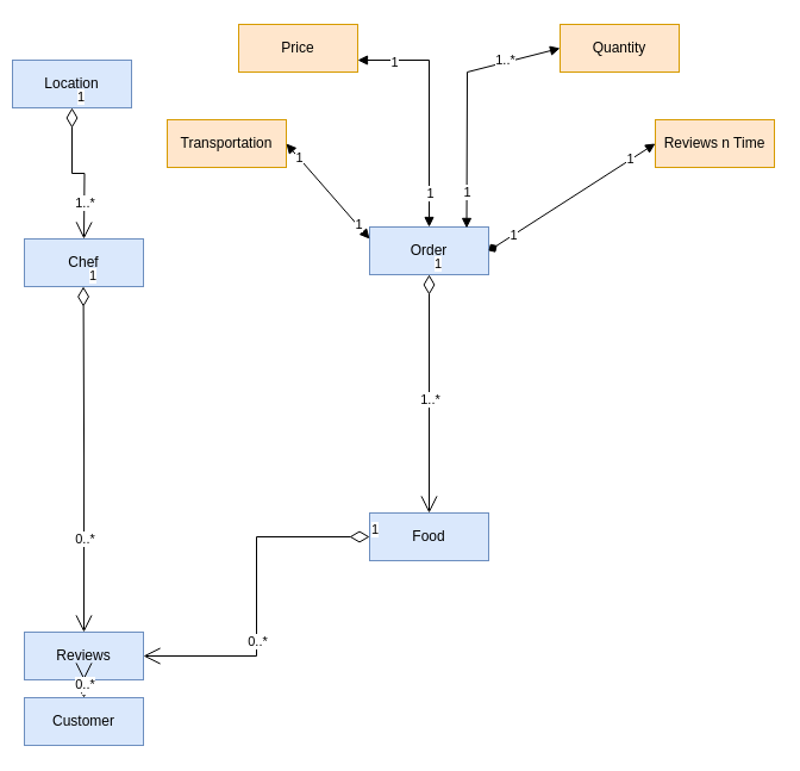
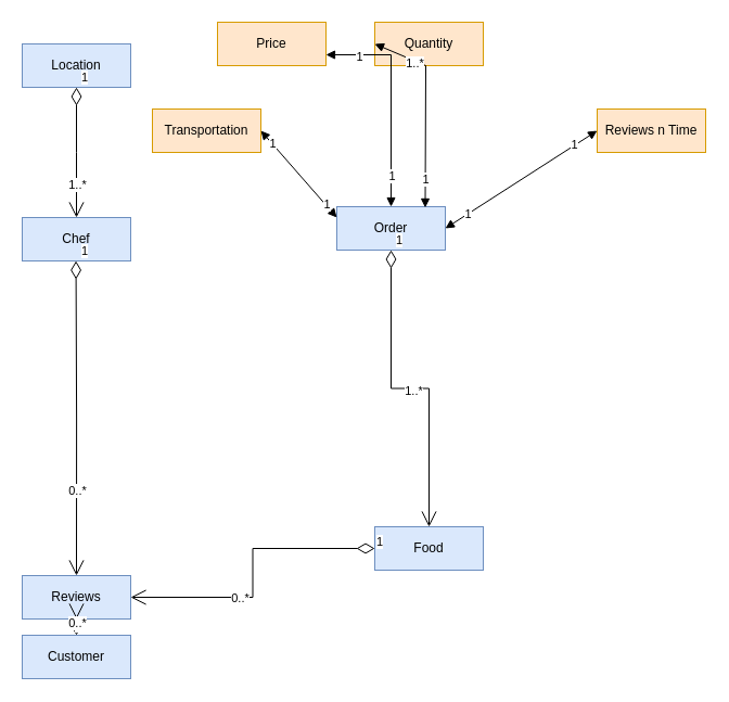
  <mxCell id="0" />
  <mxCell id="1" parent="0" />
  <mxCell id="2" value="Order" style="whiteSpace=wrap;html=1;align=center;fillColor=#dae8fc;strokeColor=#6c8ebf;" vertex="1" parent="1"><mxGeometry x="310" y="190" width="100" height="40" as="geometry" /></mxCell>
  <mxCell id="3" value="Customer" style="whiteSpace=wrap;html=1;align=center;fillColor=#dae8fc;strokeColor=#6c8ebf;" vertex="1" parent="1"><mxGeometry x="20" y="585" width="100" height="40" as="geometry" /></mxCell>
  <mxCell id="4" value="Chef" style="whiteSpace=wrap;html=1;align=center;fillColor=#dae8fc;strokeColor=#6c8ebf;" vertex="1" parent="1"><mxGeometry x="20" y="200" width="100" height="40" as="geometry" /></mxCell>
  <mxCell id="5" value="Transportation" style="whiteSpace=wrap;html=1;align=center;fillColor=#ffe6cc;strokeColor=#d79b00;" vertex="1" parent="1"><mxGeometry x="140" y="100" width="100" height="40" as="geometry" /></mxCell>
- <mxCell id="6" value="Location" style="whiteSpace=wrap;html=1;align=center;fillColor=#dae8fc;strokeColor=#6c8ebf;" vertex="1" parent="1"><mxGeometry x="10" y="50" width="100" height="40" as="geometry" /></mxCell>
+ <mxCell id="6" value="Location" style="whiteSpace=wrap;html=1;align=center;fillColor=#dae8fc;strokeColor=#6c8ebf;" vertex="1" parent="1"><mxGeometry x="20" y="40" width="100" height="40" as="geometry" /></mxCell>
  <mxCell id="7" value="Reviews n Time" style="whiteSpace=wrap;html=1;align=center;fillColor=#ffe6cc;strokeColor=#d79b00;" vertex="1" parent="1"><mxGeometry x="550" y="100" width="100" height="40" as="geometry" /></mxCell>
  <mxCell id="8" value="Reviews" style="whiteSpace=wrap;html=1;align=center;fillColor=#dae8fc;strokeColor=#6c8ebf;" vertex="1" parent="1"><mxGeometry x="20" y="530" width="100" height="40" as="geometry" /></mxCell>
- <mxCell id="9" value="Quantity" style="whiteSpace=wrap;html=1;align=center;fillColor=#ffe6cc;strokeColor=#d79b00;" vertex="1" parent="1"><mxGeometry x="470" y="20" width="100" height="40" as="geometry" /></mxCell>
+ <mxCell id="9" value="Quantity" style="whiteSpace=wrap;html=1;align=center;fillColor=#ffe6cc;strokeColor=#d79b00;" vertex="1" parent="1"><mxGeometry x="345" y="20" width="100" height="40" as="geometry" /></mxCell>
  <mxCell id="10" value="Price" style="whiteSpace=wrap;html=1;align=center;fillColor=#ffe6cc;strokeColor=#d79b00;" vertex="1" parent="1"><mxGeometry x="200" y="20" width="100" height="40" as="geometry" /></mxCell>
  <mxCell id="11" value="" style="endArrow=block;startArrow=block;endFill=1;startFill=1;html=1;rounded=0;exitX=1;exitY=0.75;exitDx=0;exitDy=0;entryX=0.5;entryY=0;entryDx=0;entryDy=0;" edge="1" parent="1" source="10" target="2"><mxGeometry width="160" relative="1" as="geometry"><mxPoint x="420" y="10" as="sourcePoint" /><mxPoint x="580" y="10" as="targetPoint" /><Array as="points"><mxPoint x="360" y="50" /></Array></mxGeometry></mxCell>
  <mxCell id="12" value="1" style="edgeLabel;html=1;align=center;verticalAlign=middle;resizable=0;points=[];" vertex="1" connectable="0" parent="11"><mxGeometry x="0.71" relative="1" as="geometry"><mxPoint as="offset" /></mxGeometry></mxCell>
  <mxCell id="13" value="1" style="edgeLabel;html=1;align=center;verticalAlign=middle;resizable=0;points=[];" vertex="1" connectable="0" parent="11"><mxGeometry x="-0.7" y="-1" relative="1" as="geometry"><mxPoint as="offset" /></mxGeometry></mxCell>
  <mxCell id="14" value="" style="endArrow=block;startArrow=block;endFill=1;startFill=1;html=1;rounded=0;exitX=0;exitY=0.5;exitDx=0;exitDy=0;entryX=0.815;entryY=0.023;entryDx=0;entryDy=0;entryPerimeter=0;" edge="1" parent="1" source="9" target="2"><mxGeometry width="160" relative="1" as="geometry"><mxPoint x="310" y="60" as="sourcePoint" /><mxPoint x="370" y="200" as="targetPoint" /><Array as="points"><mxPoint x="392" y="60" /></Array></mxGeometry></mxCell>
  <mxCell id="15" value="1" style="edgeLabel;html=1;align=center;verticalAlign=middle;resizable=0;points=[];" vertex="1" connectable="0" parent="14"><mxGeometry x="0.71" relative="1" as="geometry"><mxPoint as="offset" /></mxGeometry></mxCell>
  <mxCell id="16" value="1..*" style="edgeLabel;html=1;align=center;verticalAlign=middle;resizable=0;points=[];" vertex="1" connectable="0" parent="14"><mxGeometry x="-0.557" y="-2" relative="1" as="geometry"><mxPoint as="offset" /></mxGeometry></mxCell>
- <mxCell id="17" value="Food" style="whiteSpace=wrap;html=1;align=center;fillColor=#dae8fc;strokeColor=#6c8ebf;" vertex="1" parent="1"><mxGeometry x="310" y="430" width="100" height="40" as="geometry" /></mxCell>
+ <mxCell id="17" value="Food" style="whiteSpace=wrap;html=1;align=center;fillColor=#dae8fc;strokeColor=#6c8ebf;" vertex="1" parent="1"><mxGeometry x="345" y="485" width="100" height="40" as="geometry" /></mxCell>
  <mxCell id="18" value="1" style="endArrow=open;html=1;endSize=12;startArrow=diamondThin;startSize=14;startFill=0;edgeStyle=orthogonalEdgeStyle;align=left;verticalAlign=bottom;rounded=0;exitX=0.5;exitY=0;exitDx=0;exitDy=0;entryX=0.5;entryY=1;entryDx=0;entryDy=0;" edge="1" parent="1" source="3" target="8"><mxGeometry x="-1" y="3" relative="1" as="geometry"><mxPoint x="150" y="540" as="sourcePoint" /><mxPoint x="310" y="540" as="targetPoint" /></mxGeometry></mxCell>
  <mxCell id="19" value="0..*" style="edgeLabel;html=1;align=center;verticalAlign=middle;resizable=0;points=[];" vertex="1" connectable="0" parent="18"><mxGeometry x="0.648" relative="1" as="geometry"><mxPoint as="offset" /></mxGeometry></mxCell>
  <mxCell id="20" value="1" style="endArrow=open;html=1;endSize=12;startArrow=diamondThin;startSize=14;startFill=0;edgeStyle=orthogonalEdgeStyle;align=left;verticalAlign=bottom;rounded=0;exitX=0.5;exitY=0;exitDx=0;exitDy=0;entryX=0.5;entryY=0;entryDx=0;entryDy=0;" edge="1" parent="1" target="8"><mxGeometry x="-1" y="3" relative="1" as="geometry"><mxPoint x="69.55" y="240" as="sourcePoint" /><mxPoint x="69.55" y="400" as="targetPoint" /></mxGeometry></mxCell>
  <mxCell id="21" value="0..*" style="edgeLabel;html=1;align=center;verticalAlign=middle;resizable=0;points=[];" vertex="1" connectable="0" parent="20"><mxGeometry x="0.241" y="1" relative="1" as="geometry"><mxPoint x="-1" y="32" as="offset" /></mxGeometry></mxCell>
  <mxCell id="22" value="1" style="endArrow=open;html=1;endSize=12;startArrow=diamondThin;startSize=14;startFill=0;edgeStyle=orthogonalEdgeStyle;align=left;verticalAlign=bottom;rounded=0;exitX=0.5;exitY=1;exitDx=0;exitDy=0;" edge="1" parent="1" source="2" target="17"><mxGeometry x="-1" y="3" relative="1" as="geometry"><mxPoint x="90" y="490" as="sourcePoint" /><mxPoint x="90" y="650" as="targetPoint" /></mxGeometry></mxCell>
  <mxCell id="23" value="1..*" style="edgeLabel;html=1;align=center;verticalAlign=middle;resizable=0;points=[];" vertex="1" connectable="0" parent="22"><mxGeometry x="0.018" relative="1" as="geometry"><mxPoint y="2" as="offset" /></mxGeometry></mxCell>
  <mxCell id="24" value="1" style="endArrow=open;html=1;endSize=12;startArrow=diamondThin;startSize=14;startFill=0;edgeStyle=orthogonalEdgeStyle;align=left;verticalAlign=bottom;rounded=0;exitX=0;exitY=0.5;exitDx=0;exitDy=0;entryX=1;entryY=0.5;entryDx=0;entryDy=0;" edge="1" parent="1" source="17" target="8"><mxGeometry x="-1" y="3" relative="1" as="geometry"><mxPoint x="300" y="449.55" as="sourcePoint" /><mxPoint x="140" y="449.55" as="targetPoint" /></mxGeometry></mxCell>
  <mxCell id="25" value="0..*" style="edgeLabel;html=1;align=center;verticalAlign=middle;resizable=0;points=[];" vertex="1" connectable="0" parent="24"><mxGeometry x="0.257" relative="1" as="geometry"><mxPoint as="offset" /></mxGeometry></mxCell>
- <mxCell id="26" value="" style="endArrow=diamond;startArrow=block;endFill=1;startFill=1;html=1;rounded=0;exitX=0;exitY=0.5;exitDx=0;exitDy=0;entryX=1;entryY=0.5;entryDx=0;entryDy=0;" edge="1" parent="1" source="7" target="2"><mxGeometry width="160" relative="1" as="geometry"><mxPoint x="440" y="130" as="sourcePoint" /><mxPoint x="500" y="270" as="targetPoint" /><Array as="points" /></mxGeometry></mxCell>
+ <mxCell id="26" value="" style="endArrow=block;startArrow=block;endFill=1;startFill=1;html=1;rounded=0;exitX=0;exitY=0.5;exitDx=0;exitDy=0;entryX=1;entryY=0.5;entryDx=0;entryDy=0;" edge="1" parent="1" source="7" target="2"><mxGeometry width="160" relative="1" as="geometry"><mxPoint x="440" y="130" as="sourcePoint" /><mxPoint x="500" y="270" as="targetPoint" /><Array as="points" /></mxGeometry></mxCell>
  <mxCell id="27" value="1" style="edgeLabel;html=1;align=center;verticalAlign=middle;resizable=0;points=[];" vertex="1" connectable="0" parent="26"><mxGeometry x="0.71" relative="1" as="geometry"><mxPoint as="offset" /></mxGeometry></mxCell>
  <mxCell id="28" value="1" style="edgeLabel;html=1;align=center;verticalAlign=middle;resizable=0;points=[];" vertex="1" connectable="0" parent="26"><mxGeometry x="-0.7" y="-1" relative="1" as="geometry"><mxPoint as="offset" /></mxGeometry></mxCell>
  <mxCell id="29" value="" style="endArrow=block;startArrow=block;endFill=1;startFill=1;html=1;rounded=0;exitX=0;exitY=0.25;exitDx=0;exitDy=0;entryX=1;entryY=0.5;entryDx=0;entryDy=0;" edge="1" parent="1" source="2" target="5"><mxGeometry width="160" relative="1" as="geometry"><mxPoint x="560" y="130" as="sourcePoint" /><mxPoint x="420" y="220" as="targetPoint" /><Array as="points" /></mxGeometry></mxCell>
  <mxCell id="30" value="1" style="edgeLabel;html=1;align=center;verticalAlign=middle;resizable=0;points=[];" vertex="1" connectable="0" parent="29"><mxGeometry x="0.71" relative="1" as="geometry"><mxPoint as="offset" /></mxGeometry></mxCell>
  <mxCell id="31" value="1" style="edgeLabel;html=1;align=center;verticalAlign=middle;resizable=0;points=[];" vertex="1" connectable="0" parent="29"><mxGeometry x="-0.7" y="-1" relative="1" as="geometry"><mxPoint as="offset" /></mxGeometry></mxCell>
  <mxCell id="32" value="1" style="endArrow=open;html=1;endSize=12;startArrow=diamondThin;startSize=14;startFill=0;edgeStyle=orthogonalEdgeStyle;align=left;verticalAlign=bottom;rounded=0;exitX=0.5;exitY=1;exitDx=0;exitDy=0;" edge="1" parent="1" source="6"><mxGeometry x="-1" y="3" relative="1" as="geometry"><mxPoint x="79.55" y="250" as="sourcePoint" /><mxPoint x="70" y="200" as="targetPoint" /></mxGeometry></mxCell>
  <mxCell id="33" value="1..*" style="edgeLabel;html=1;align=center;verticalAlign=middle;resizable=0;points=[];" vertex="1" connectable="0" parent="32"><mxGeometry x="0.487" relative="1" as="geometry"><mxPoint as="offset" /></mxGeometry></mxCell>
